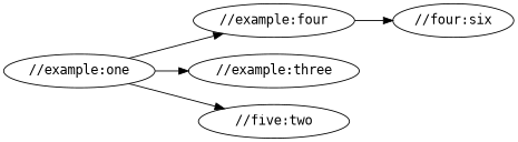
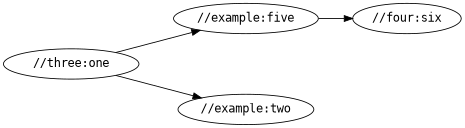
  digraph {
    fontname="DejaVu Sans Mono"
    rankdir=LR
    node [fontname="DejaVu Sans Mono"]
    edge [fontname="DejaVu Sans Mono"]
    n1 [label="//four:six"]
-   "//example:five" [label="//example:four"]
-   "//example:one"
-   "//example:three"
-   "//example:two" [label="//five:two"]
+   "//example:five"
+   "//example:one" [label="//three:one"]
+   "//example:two"
    "//example:five" -> n1
    "//example:one" -> "//example:five"
-   "//example:one" -> "//example:three"
    "//example:one" -> "//example:two"
  }
